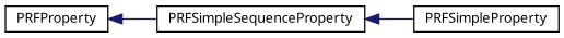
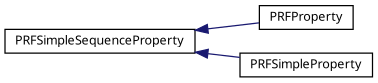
  digraph {
    fontname="Noto Sans"
    rankdir=LR
    node [color=black fillcolor=white fontname="Noto Sans" fontsize=10 shape=record style=filled]
    edge [color=midnightblue dir=back fontname="Noto Sans" fontsize=10 labelfontname=Helvetica labelfontsize=10 style=solid]
    n1 [height=0.2 label=PRFProperty width=0.4]
    n2 [height=0.2 label=PRFSimpleSequenceProperty width=0.4]
    n3 [height=0.2 label=PRFSimpleProperty width=0.4]
-   n1 -> n2
+   n2 -> n1
    n2 -> n3
  }
